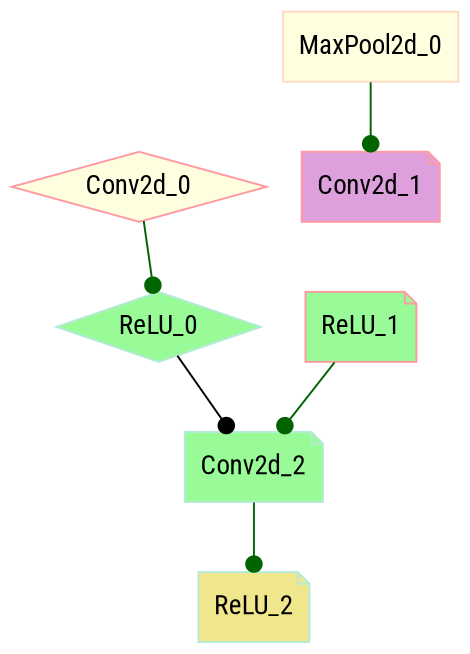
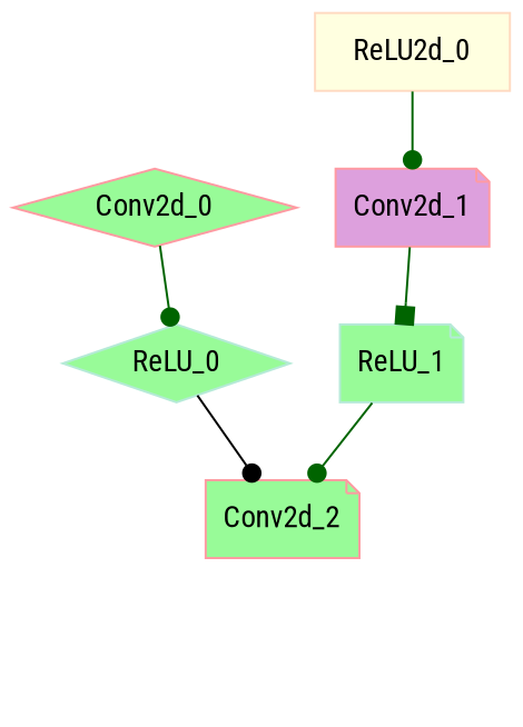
  strict digraph {
    fontname="Roboto Condensed"
    node [color="#FF9AA2" fillcolor=palegreen fontname="Roboto Condensed" params=0 shape=note style=filled type=Conv2d]
    edge [arrowhead=dot color=darkgreen fontname="Roboto Condensed"]
-   Conv2d_0 [fillcolor=lightyellow layer_name="features.0" params=14208 shape=diamond]
+   Conv2d_0 [layer_name="features.0" params=14208 shape=diamond]
    ReLU_0 [color="#B5EAD7" layer_name="features.1" shape=diamond type=ReLU]
-   Conv2d_2 [color="#B5EAD7" layer_name="features.3.expand1x1" params=1088]
-   MaxPool2d_0 [color="#FFDAC1" fillcolor=lightyellow layer_name="features.2" shape=box type=MaxPool2d]
+   Conv2d_2 [layer_name="features.3.expand1x1" params=1088]
+   MaxPool2d_0 [color="#FFDAC1" fillcolor=lightyellow layer_name="features.2" shape=box type=MaxPool2d label=ReLU2d_0]
    Conv2d_1 [fillcolor=plum layer_name="features.3.squeeze" params=1552]
-   ReLU_1 [layer_name="features.3.squeeze_activation" type=ReLU]
-   ReLU_2 [color="#B5EAD7" fillcolor=khaki layer_name="features.3.expand1x1_activation" type=ReLU]
+   ReLU_1 [color="#B5EAD7" layer_name="features.3.squeeze_activation" type=ReLU]
    Conv2d_0 -> ReLU_0
    ReLU_0 -> Conv2d_2 [color=black]
-   Conv2d_2 -> ReLU_2
    MaxPool2d_0 -> Conv2d_1
+   Conv2d_1 -> ReLU_1 [arrowhead=box]
    ReLU_1 -> Conv2d_2
  }
